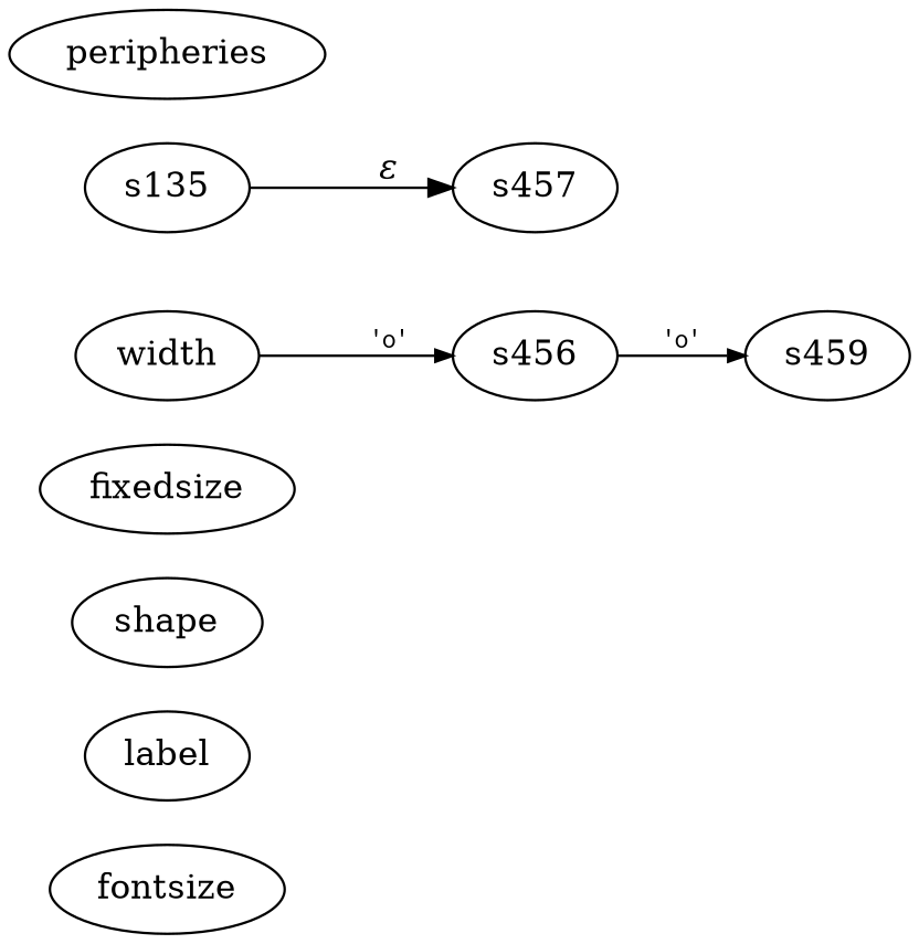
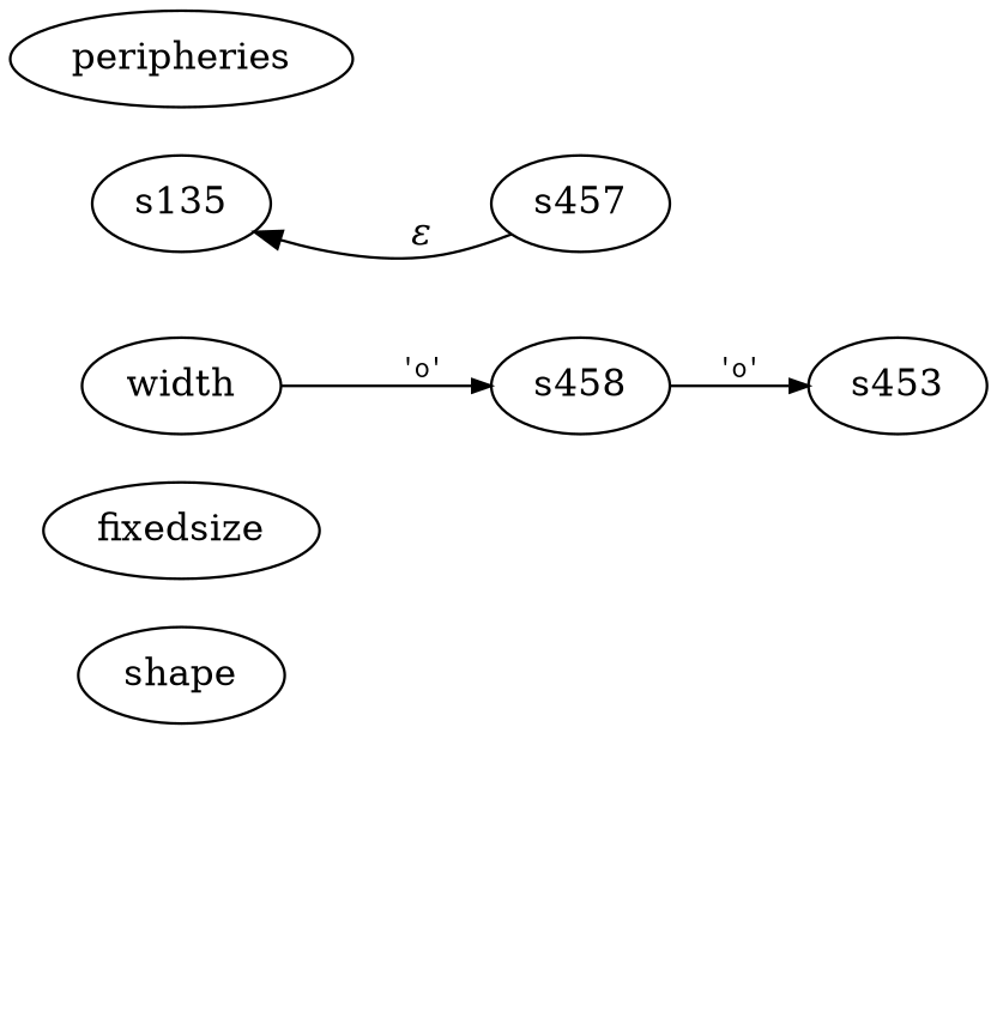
  digraph {
    rankdir=LR
    edge [arrowhead=normal arrowsize=.7 fontname=Courier fontsize=11]
-   fontsize
-   label
    shape
    fixedsize
    width
-   s458 [label=s456]
+   s458
    s135
    s457
    peripheries
-   s459
+   s459 [label=s453]
    width -> s458 [label="'o'"]
    s458 -> s459 [label="'o'"]
-   s135 -> s457 [fontname="Times-Italic" label="&epsilon;" arrowhead="" arrowsize="" fontsize=""]
+   s457 -> s135 [fontname="Times-Italic" label="&epsilon;" arrowhead="" arrowsize="" fontsize=""]
  }
